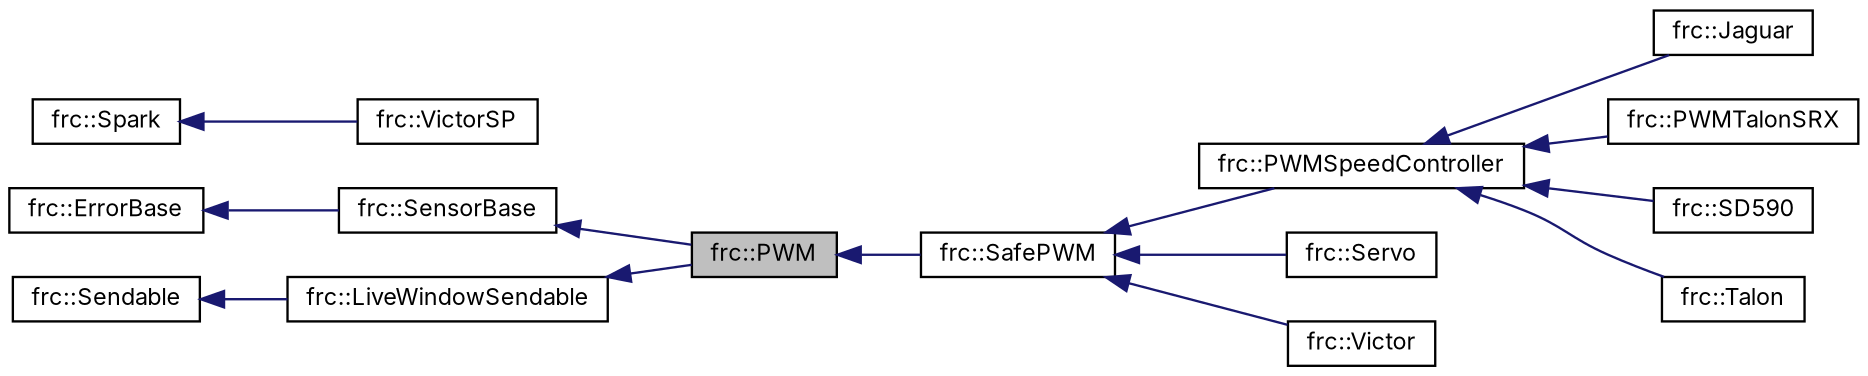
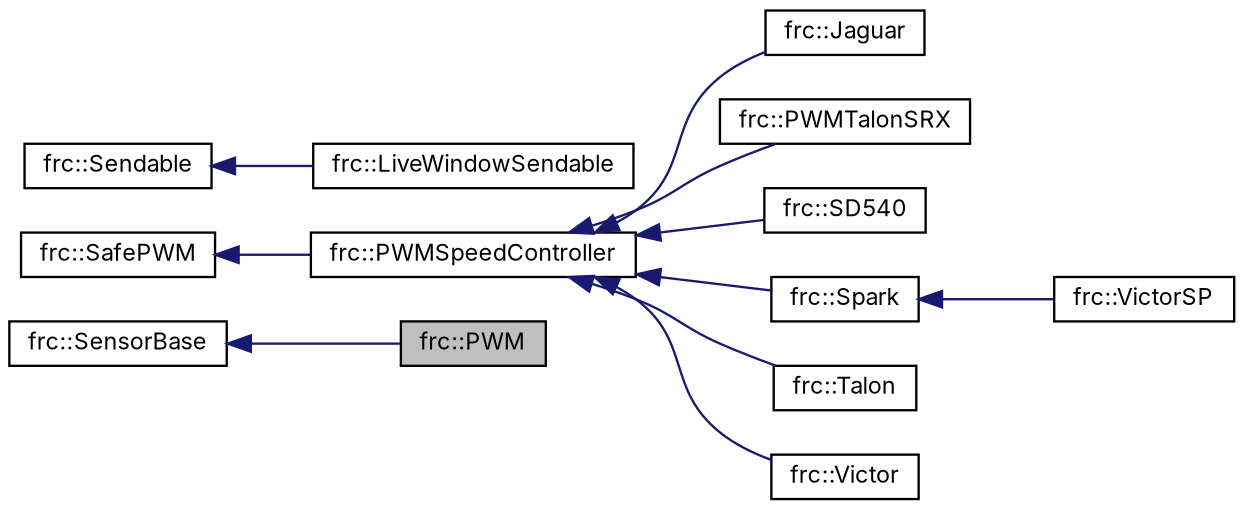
  digraph {
    fontname=Inter
    rankdir=LR
    node [color=black fillcolor=white fontname=Inter fontsize=10 shape=record style=filled]
    edge [color=midnightblue dir=back fontname=Inter fontsize=10 labelfontname=Helvetica labelfontsize=10 style=solid]
    n1 [fillcolor=grey75 fontcolor=black height=0.2 label="frc::PWM" width=0.4]
    n2 [height=0.2 label="frc::SafePWM" width=0.4]
    n3 [height=0.2 label="frc::PWMSpeedController" width=0.4]
-   n4 [height=0.2 label="frc::Servo" width=0.4]
    n5 [height=0.2 label="frc::SensorBase" width=0.4]
-   n6 [height=0.2 label="frc::ErrorBase" width=0.4]
    n7 [height=0.2 label="frc::LiveWindowSendable" width=0.4]
    n8 [height=0.2 label="frc::Sendable" width=0.4]
    n9 [height=0.2 label="frc::Jaguar" width=0.4]
    n10 [height=0.2 label="frc::PWMTalonSRX" width=0.4]
-   n11 [height=0.2 label="frc::SD590" width=0.4]
+   n11 [height=0.2 label="frc::SD540" width=0.4]
    n12 [height=0.2 label="frc::Spark" width=0.4]
    n13 [height=0.2 label="frc::Talon" width=0.4]
    n14 [height=0.2 label="frc::Victor" width=0.4]
    n15 [height=0.2 label="frc::VictorSP" width=0.4]
-   n1 -> n2
    n2 -> n3
-   n2 -> n4
    n3 -> n9
    n3 -> n10
    n3 -> n11
+   n3 -> n12
    n3 -> n13
-   n2 -> n14
+   n3 -> n14
    n5 -> n1
-   n6 -> n5
-   n7 -> n1
    n8 -> n7
    n12 -> n15
  }
